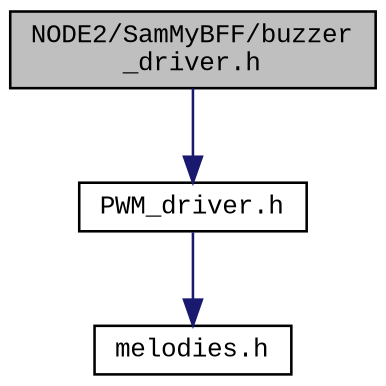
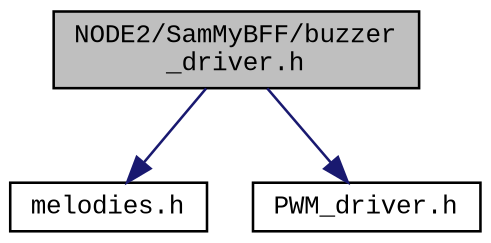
  digraph {
    fontname="Liberation Mono"
    node [color=black fillcolor=white fontname="Liberation Mono" fontsize=10 shape=record style=filled]
    edge [color=midnightblue fontname="Liberation Mono" fontsize=10 labelfontname=Helvetica labelfontsize=10 style=solid]
    n1 [fillcolor=grey75 fontcolor=black height=0.2 label="NODE2/SamMyBFF/buzzer\l_driver.h" width=0.4]
    n2 [height=0.2 label="melodies.h" width=0.4]
    n3 [height=0.2 label="PWM_driver.h" width=0.4]
-   n3 -> n2
+   n1 -> n2
    n1 -> n3
  }
